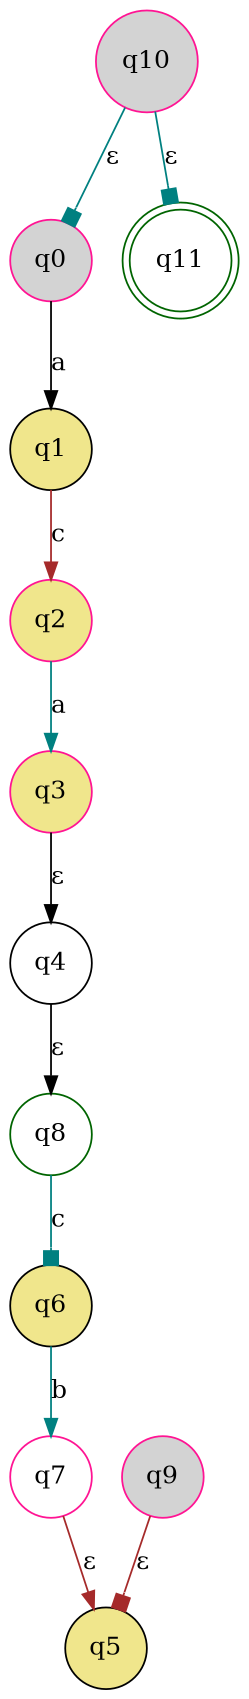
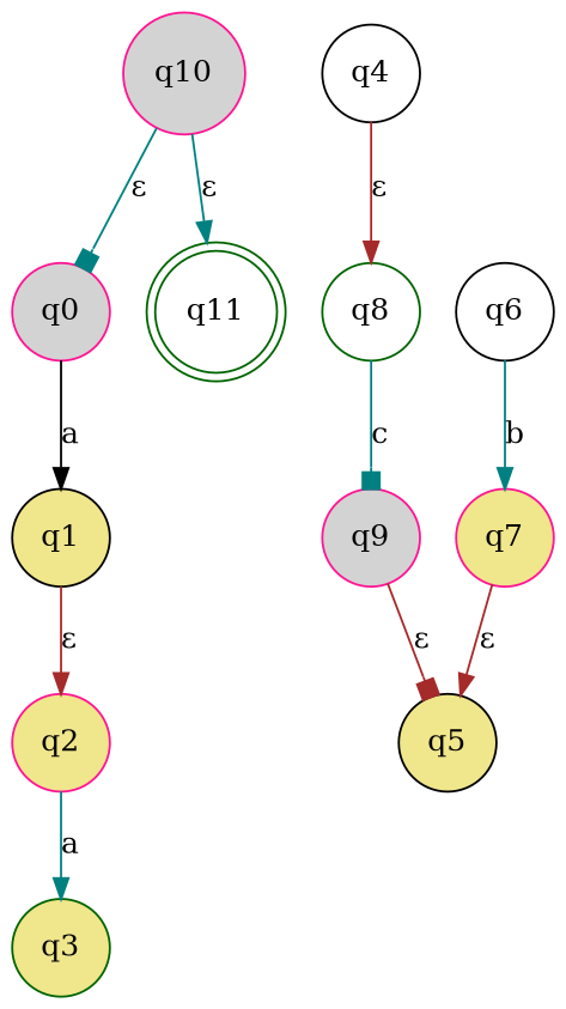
  digraph {
    fontname="DejaVu Serif"
    rankdir=TB
    node [color=deeppink fillcolor=white fontname="DejaVu Serif" shape=circle style=filled]
    edge [arrowhead=normal color=teal fontname="DejaVu Serif"]
    n1 [fillcolor=lightgrey label=q10]
    n2 [fillcolor=lightgrey label=q0]
    q11 [color=darkgreen shape=doublecircle]
    n4 [color=black fillcolor=khaki label=q1]
    n5 [fillcolor=khaki label=q2]
-   n6 [fillcolor=khaki label=q3]
+   n6 [color=darkgreen fillcolor=khaki label=q3]
    n7 [color=black label=q4]
    n8 [color=darkgreen label=q8]
-   n9 [color=black fillcolor=khaki label=q6]
-   n10 [label=q7]
+   n9 [color=black label=q6]
+   n10 [fillcolor=khaki label=q7]
    n11 [fillcolor=lightgrey label=q9]
    n12 [color=black fillcolor=khaki label=q5]
    n1 -> n2 [arrowhead=box label="ε"]
-   n1 -> q11 [arrowhead=box label="ε"]
+   n1 -> q11 [label="ε"]
    n2 -> n4 [color=black label=a]
-   n4 -> n5 [color=brown label=c]
+   n4 -> n5 [color=brown label="ε"]
    n5 -> n6 [label=a]
-   n6 -> n7 [color=black label="ε"]
-   n7 -> n8 [color=black label="ε"]
-   n8 -> n9 [arrowhead=box label=c]
+   n7 -> n8 [color=brown label="ε"]
+   n8 -> n11 [arrowhead=box label=c]
    n9 -> n10 [label=b]
    n10 -> n12 [color=brown label="ε"]
    n11 -> n12 [arrowhead=box color=brown label="ε"]
  }
